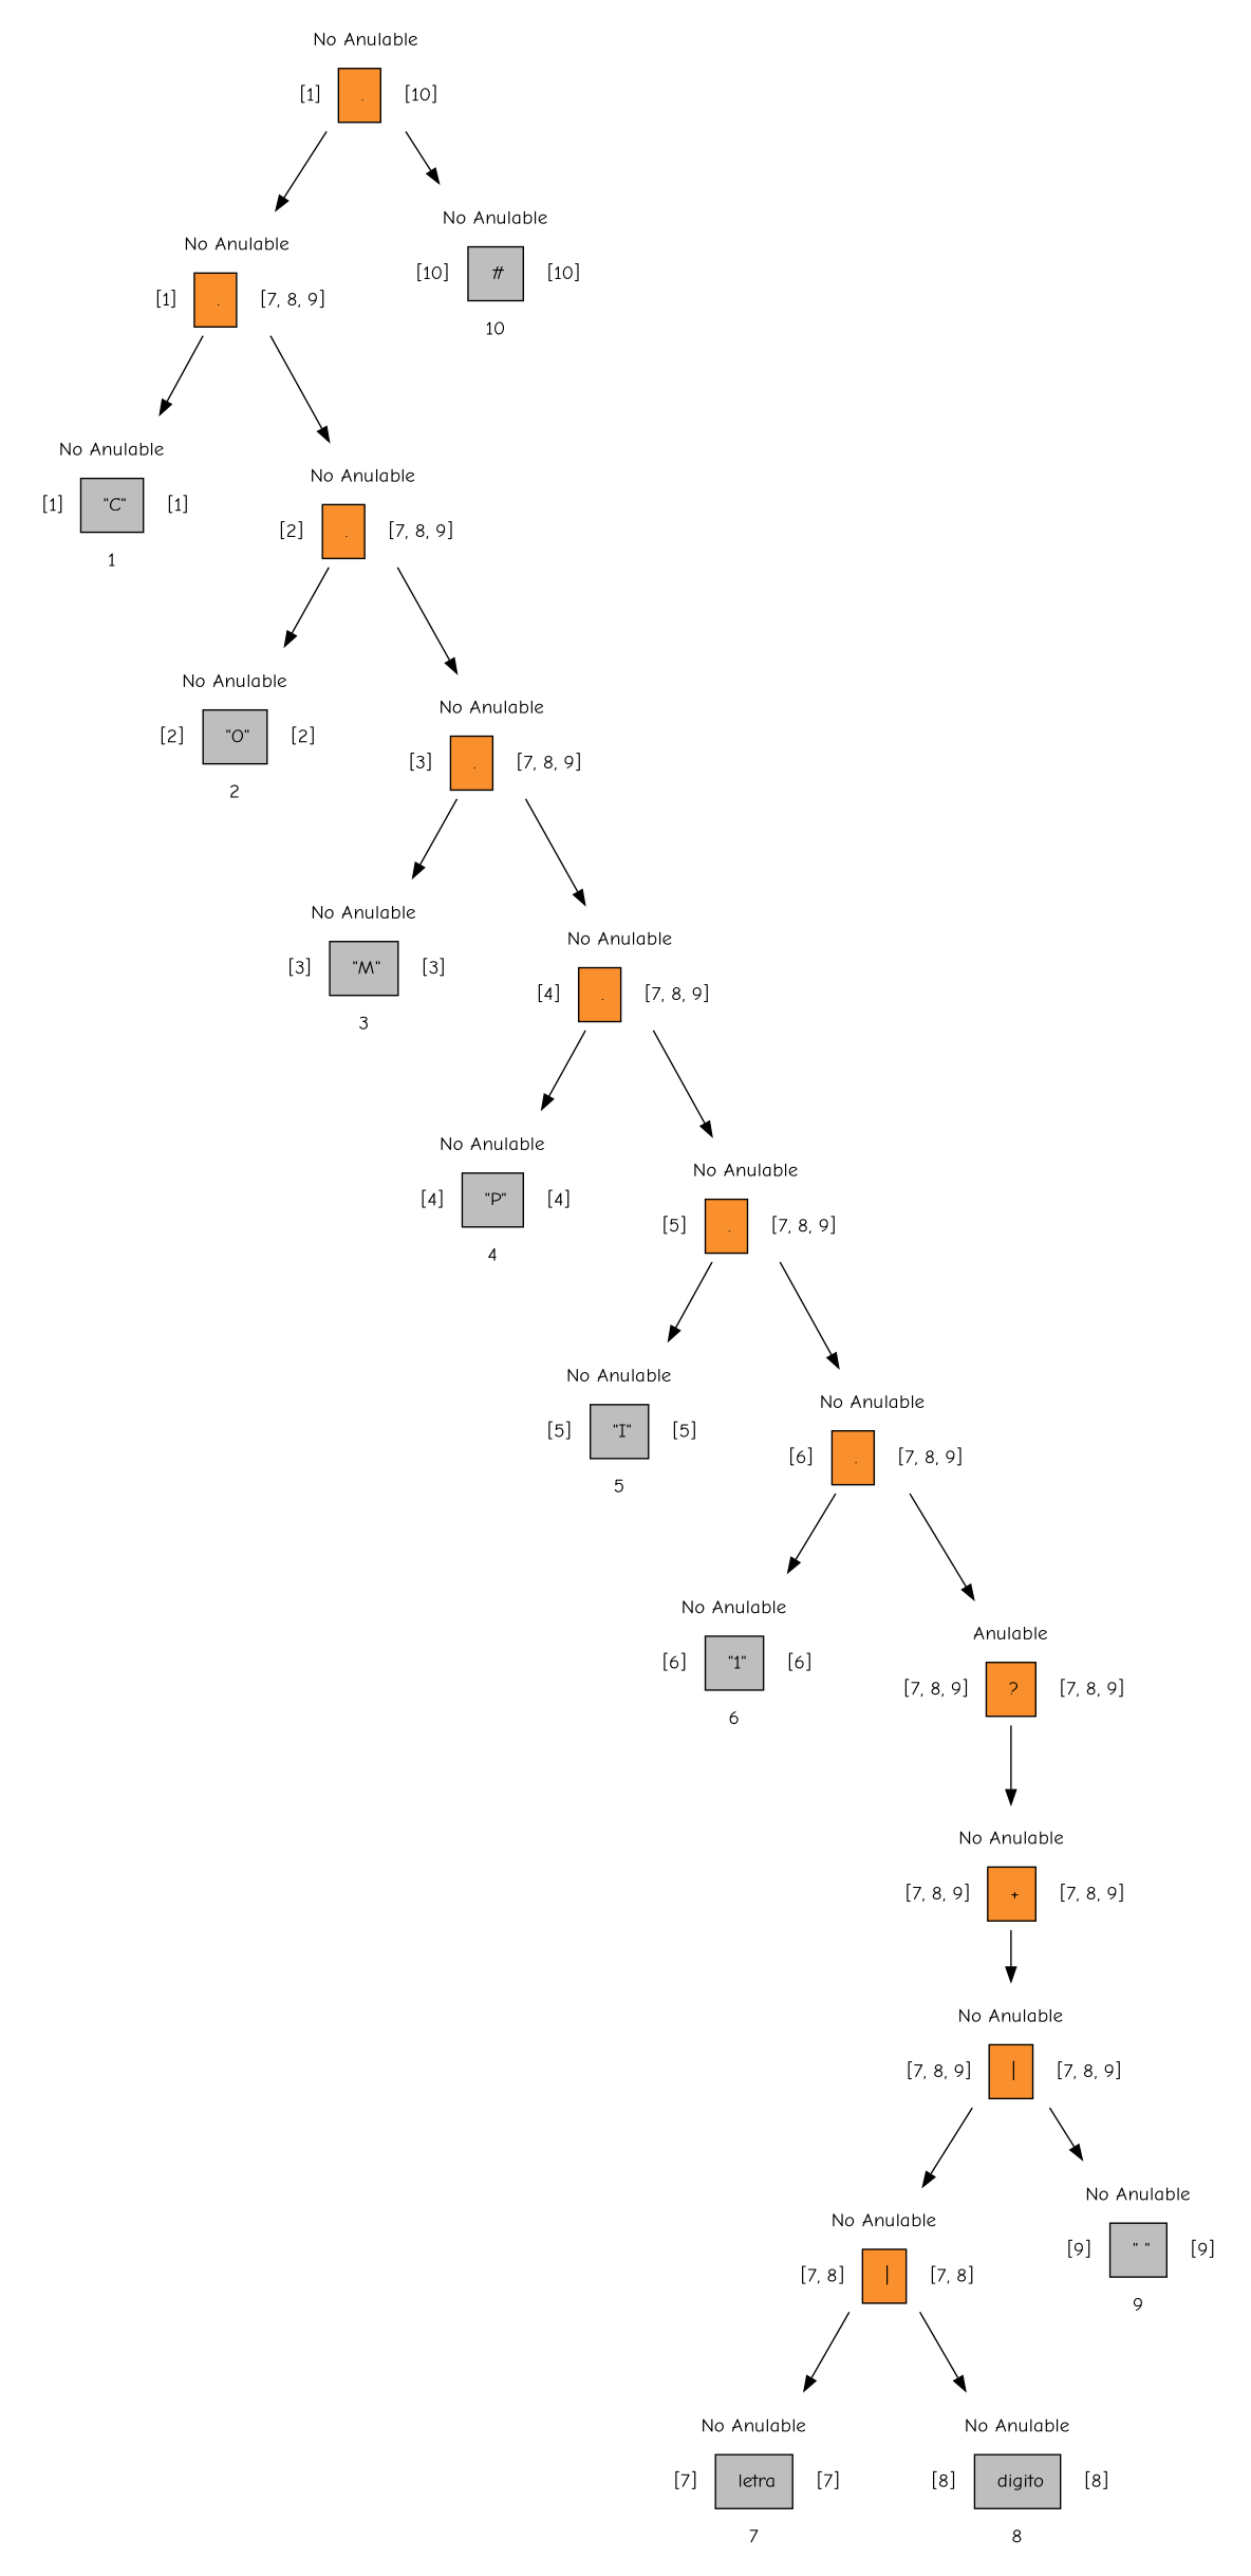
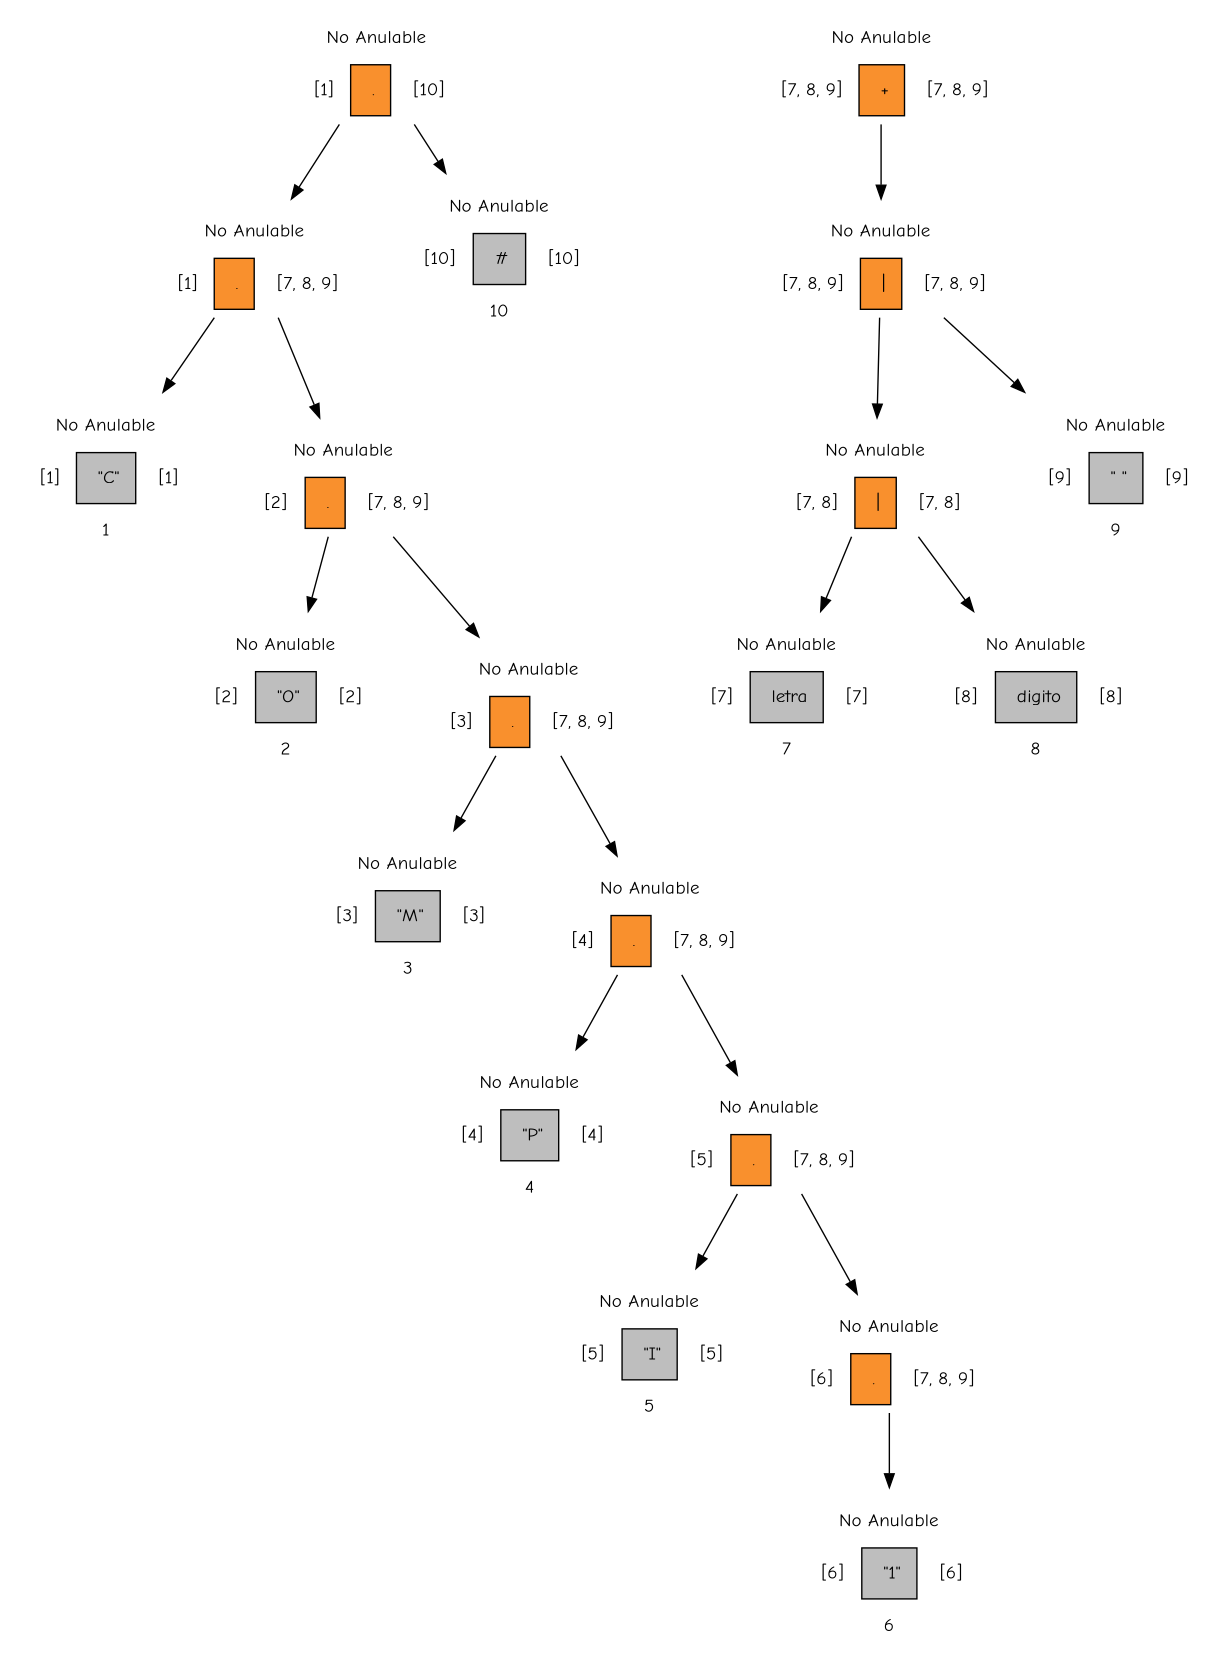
  digraph {
    fontname="Comic Neue"
    node [shape=none fontname="Comic Neue"]
    edge [fontname="Comic Neue"]
    n1 [label=<  <TABLE border="0" cellspacing="2" cellpadding="10" >  <TR>  <TD colspan="3">No Anulable</TD>  </TR>  <TR>  <TD> [1]</TD>  <TD border="1" bgcolor="#F9902D"> .</TD>  <TD> [10]</TD>  </TR>  </TABLE>>]
    n2 [label=<  <TABLE border="0" cellspacing="2" cellpadding="10" >  <TR>  <TD colspan="3">No Anulable</TD>  </TR>  <TR>  <TD> [1]</TD>  <TD border="1" bgcolor="#F9902D"> .</TD>  <TD> [7, 8, 9]</TD>  </TR>  </TABLE>>]
    n3 [label=<  <TABLE border="0" cellspacing="2" cellpadding="10" >  <TR>  <TD colspan="3">No Anulable</TD>  </TR>  <TR>  <TD> [10]</TD>  <TD border="1" bgcolor="#bebebe" > #</TD>  <TD> [10]</TD>  </TR>  <TR>  <TD colspan="3">10</TD>  </TR>  </TABLE>>]
    n4 [label=<  <TABLE border="0" cellspacing="2" cellpadding="10" >  <TR>  <TD colspan="3">No Anulable</TD>  </TR>  <TR>  <TD> [1]</TD>  <TD border="1" bgcolor="#bebebe" > "C"</TD>  <TD> [1]</TD>  </TR>  <TR>  <TD colspan="3">1</TD>  </TR>  </TABLE>>]
    n5 [label=<  <TABLE border="0" cellspacing="2" cellpadding="10" >  <TR>  <TD colspan="3">No Anulable</TD>  </TR>  <TR>  <TD> [2]</TD>  <TD border="1" bgcolor="#F9902D"> .</TD>  <TD> [7, 8, 9]</TD>  </TR>  </TABLE>>]
    n6 [label=<  <TABLE border="0" cellspacing="2" cellpadding="10" >  <TR>  <TD colspan="3">No Anulable</TD>  </TR>  <TR>  <TD> [2]</TD>  <TD border="1" bgcolor="#bebebe" > "O"</TD>  <TD> [2]</TD>  </TR>  <TR>  <TD colspan="3">2</TD>  </TR>  </TABLE>>]
    n7 [label=<  <TABLE border="0" cellspacing="2" cellpadding="10" >  <TR>  <TD colspan="3">No Anulable</TD>  </TR>  <TR>  <TD> [3]</TD>  <TD border="1" bgcolor="#F9902D"> .</TD>  <TD> [7, 8, 9]</TD>  </TR>  </TABLE>>]
    n8 [label=<  <TABLE border="0" cellspacing="2" cellpadding="10" >  <TR>  <TD colspan="3">No Anulable</TD>  </TR>  <TR>  <TD> [3]</TD>  <TD border="1" bgcolor="#bebebe" > "M"</TD>  <TD> [3]</TD>  </TR>  <TR>  <TD colspan="3">3</TD>  </TR>  </TABLE>>]
    n9 [label=<  <TABLE border="0" cellspacing="2" cellpadding="10" >  <TR>  <TD colspan="3">No Anulable</TD>  </TR>  <TR>  <TD> [4]</TD>  <TD border="1" bgcolor="#F9902D"> .</TD>  <TD> [7, 8, 9]</TD>  </TR>  </TABLE>>]
    n10 [label=<  <TABLE border="0" cellspacing="2" cellpadding="10" >  <TR>  <TD colspan="3">No Anulable</TD>  </TR>  <TR>  <TD> [4]</TD>  <TD border="1" bgcolor="#bebebe" > "P"</TD>  <TD> [4]</TD>  </TR>  <TR>  <TD colspan="3">4</TD>  </TR>  </TABLE>>]
    n11 [label=<  <TABLE border="0" cellspacing="2" cellpadding="10" >  <TR>  <TD colspan="3">No Anulable</TD>  </TR>  <TR>  <TD> [5]</TD>  <TD border="1" bgcolor="#F9902D"> .</TD>  <TD> [7, 8, 9]</TD>  </TR>  </TABLE>>]
    n12 [label=<  <TABLE border="0" cellspacing="2" cellpadding="10" >  <TR>  <TD colspan="3">No Anulable</TD>  </TR>  <TR>  <TD> [5]</TD>  <TD border="1" bgcolor="#bebebe" > "I"</TD>  <TD> [5]</TD>  </TR>  <TR>  <TD colspan="3">5</TD>  </TR>  </TABLE>>]
    n13 [label=<  <TABLE border="0" cellspacing="2" cellpadding="10" >  <TR>  <TD colspan="3">No Anulable</TD>  </TR>  <TR>  <TD> [6]</TD>  <TD border="1" bgcolor="#F9902D"> .</TD>  <TD> [7, 8, 9]</TD>  </TR>  </TABLE>>]
    n14 [label=<  <TABLE border="0" cellspacing="2" cellpadding="10" >  <TR>  <TD colspan="3">No Anulable</TD>  </TR>  <TR>  <TD> [6]</TD>  <TD border="1" bgcolor="#bebebe" > "1"</TD>  <TD> [6]</TD>  </TR>  <TR>  <TD colspan="3">6</TD>  </TR>  </TABLE>>]
-   n15 [label=<  <TABLE border="0" cellspacing="2" cellpadding="10" >  <TR>  <TD colspan="3">Anulable</TD>  </TR>  <TR>  <TD> [7, 8, 9]</TD>  <TD border="1" bgcolor="#F9902D"> ?</TD>  <TD> [7, 8, 9]</TD>  </TR>  </TABLE>>]
    n16 [label=<  <TABLE border="0" cellspacing="2" cellpadding="10" >  <TR>  <TD colspan="3">No Anulable</TD>  </TR>  <TR>  <TD> [7, 8, 9]</TD>  <TD border="1" bgcolor="#F9902D"> +</TD>  <TD> [7, 8, 9]</TD>  </TR>  </TABLE>>]
    n17 [label=<  <TABLE border="0" cellspacing="2" cellpadding="10" >  <TR>  <TD colspan="3">No Anulable</TD>  </TR>  <TR>  <TD> [7, 8, 9]</TD>  <TD border="1" bgcolor="#F9902D"> |</TD>  <TD> [7, 8, 9]</TD>  </TR>  </TABLE>>]
    n18 [label=<  <TABLE border="0" cellspacing="2" cellpadding="10" >  <TR>  <TD colspan="3">No Anulable</TD>  </TR>  <TR>  <TD> [7, 8]</TD>  <TD border="1" bgcolor="#F9902D"> |</TD>  <TD> [7, 8]</TD>  </TR>  </TABLE>>]
    n19 [label=<  <TABLE border="0" cellspacing="2" cellpadding="10" >  <TR>  <TD colspan="3">No Anulable</TD>  </TR>  <TR>  <TD> [9]</TD>  <TD border="1" bgcolor="#bebebe" > " "</TD>  <TD> [9]</TD>  </TR>  <TR>  <TD colspan="3">9</TD>  </TR>  </TABLE>>]
    n20 [label=<  <TABLE border="0" cellspacing="2" cellpadding="10" >  <TR>  <TD colspan="3">No Anulable</TD>  </TR>  <TR>  <TD> [7]</TD>  <TD border="1" bgcolor="#bebebe" > letra</TD>  <TD> [7]</TD>  </TR>  <TR>  <TD colspan="3">7</TD>  </TR>  </TABLE>>]
    n21 [label=<  <TABLE border="0" cellspacing="2" cellpadding="10" >  <TR>  <TD colspan="3">No Anulable</TD>  </TR>  <TR>  <TD> [8]</TD>  <TD border="1" bgcolor="#bebebe" > digito</TD>  <TD> [8]</TD>  </TR>  <TR>  <TD colspan="3">8</TD>  </TR>  </TABLE>>]
    n1 -> n2
    n1 -> n3
    n2 -> n4
    n2 -> n5
    n5 -> n6
    n5 -> n7
    n7 -> n8
    n7 -> n9
    n9 -> n10
    n9 -> n11
    n11 -> n12
    n11 -> n13
    n13 -> n14
-   n13 -> n15
-   n15 -> n16
    n16 -> n17
    n17 -> n18
    n17 -> n19
    n18 -> n20
    n18 -> n21
  }
